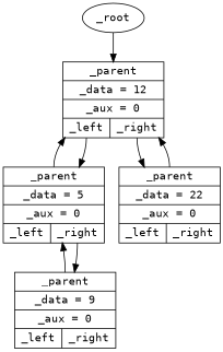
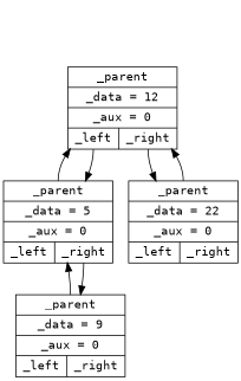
  digraph {
    fontname="DejaVu Sans Mono"
    node [fontname="DejaVu Sans Mono" shape=record]
    edge [fontname="DejaVu Sans Mono" tailport="parent:n"]
-   n1 [label=_root shape=""]
    n2 [label="{<parent> _parent | _data = 12 | _aux = 0 | { <left> _left | <right> _right } }"]
    n3 [label="{<parent> _parent | _data = 5 | _aux = 0 | { <left> _left | <right> _right } }"]
    n4 [label="{<parent> _parent | _data = 22 | _aux = 0 | { <left> _left | <right> _right } }"]
    n5 [label="{<parent> _parent | _data = 9 | _aux = 0 | { <left> _left | <right> _right } }"]
-   n1 -> n2 [tailport=""]
    n2 -> n3 [tailport="left:s"]
    n2 -> n4 [tailport="right:s"]
    n3 -> n2
    n3 -> n5 [tailport="right:s"]
    n4 -> n2
    n5 -> n3
  }
